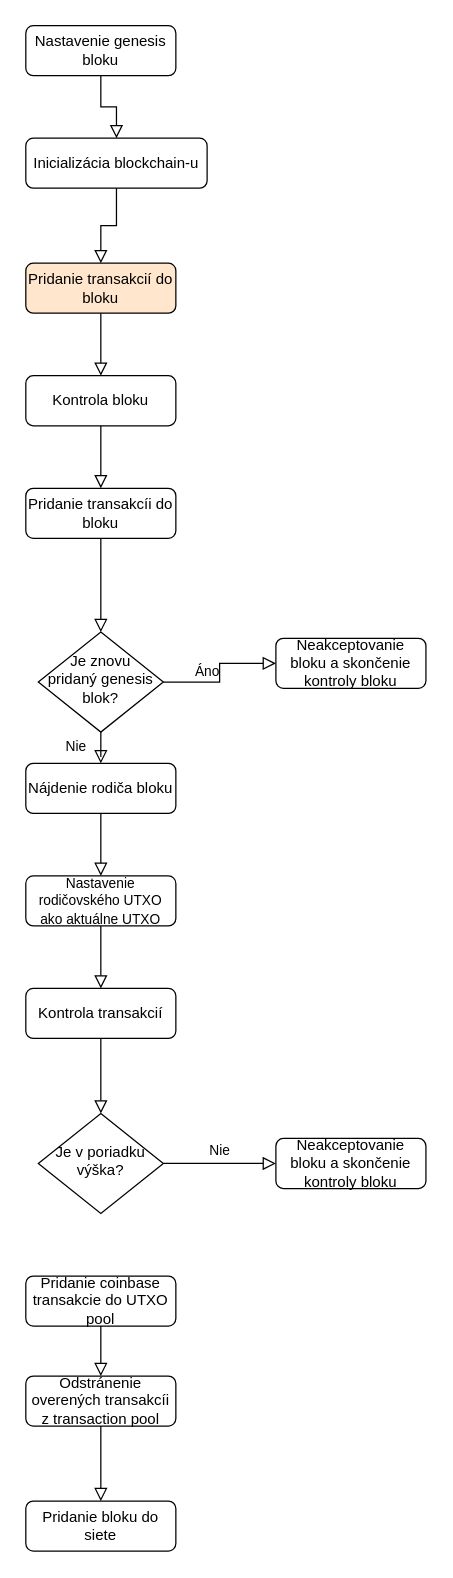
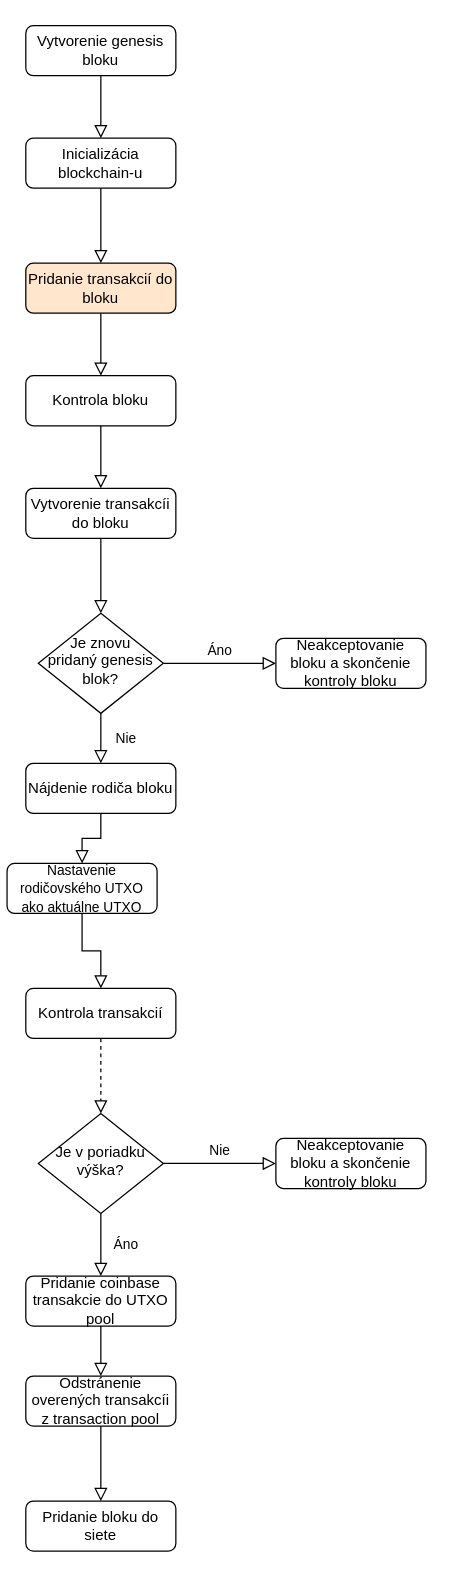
  <mxCell id="0" />
  <mxCell id="1" parent="0" />
- <mxCell id="2" value="Nastavenie genesis bloku" style="rounded=1;whiteSpace=wrap;html=1;fontSize=12;glass=0;strokeWidth=1;shadow=0;" vertex="1" parent="1"><mxGeometry x="20" y="20" width="120" height="40" as="geometry" /></mxCell>
+ <mxCell id="2" value="Vytvorenie genesis bloku" style="rounded=1;whiteSpace=wrap;html=1;fontSize=12;glass=0;strokeWidth=1;shadow=0;" vertex="1" parent="1"><mxGeometry x="20" y="20" width="120" height="40" as="geometry" /></mxCell>
  <mxCell id="3" value="" style="rounded=0;html=1;jettySize=auto;orthogonalLoop=1;fontSize=11;endArrow=block;endFill=0;endSize=8;strokeWidth=1;shadow=0;labelBackgroundColor=none;edgeStyle=orthogonalEdgeStyle;exitX=0.5;exitY=1;exitDx=0;exitDy=0;entryX=0.5;entryY=0;entryDx=0;entryDy=0;" edge="1" parent="1" source="2" target="4"><mxGeometry relative="1" as="geometry"><mxPoint x="79.7" y="100" as="sourcePoint" /><mxPoint x="80" y="100" as="targetPoint" /></mxGeometry></mxCell>
- <mxCell id="4" value="Inicializácia blockchain-u" style="rounded=1;whiteSpace=wrap;html=1;fontSize=12;glass=0;strokeWidth=1;shadow=0;" vertex="1" parent="1"><mxGeometry x="20" y="110" width="145" height="40" as="geometry" /></mxCell>
+ <mxCell id="4" value="Inicializácia blockchain-u" style="rounded=1;whiteSpace=wrap;html=1;fontSize=12;glass=0;strokeWidth=1;shadow=0;" vertex="1" parent="1"><mxGeometry x="20" y="110" width="120" height="40" as="geometry" /></mxCell>
  <mxCell id="5" value="Pridanie transakcií do bloku" style="rounded=1;whiteSpace=wrap;html=1;fontSize=12;glass=0;strokeWidth=1;shadow=0;fillColor=#ffe6cc;" vertex="1" parent="1"><mxGeometry x="20" y="210" width="120" height="40" as="geometry" /></mxCell>
  <mxCell id="6" value="" style="rounded=0;html=1;jettySize=auto;orthogonalLoop=1;fontSize=11;endArrow=block;endFill=0;endSize=8;strokeWidth=1;shadow=0;labelBackgroundColor=none;edgeStyle=orthogonalEdgeStyle;exitX=0.5;exitY=1;exitDx=0;exitDy=0;entryX=0.5;entryY=0;entryDx=0;entryDy=0;" edge="1" parent="1" source="5" target="7"><mxGeometry relative="1" as="geometry"><mxPoint x="79.7" y="290" as="sourcePoint" /><mxPoint x="80" y="290" as="targetPoint" /></mxGeometry></mxCell>
  <mxCell id="7" value="Kontrola bloku" style="rounded=1;whiteSpace=wrap;html=1;fontSize=12;glass=0;strokeWidth=1;shadow=0;" vertex="1" parent="1"><mxGeometry x="20" y="300" width="120" height="40" as="geometry" /></mxCell>
  <mxCell id="8" value="" style="rounded=0;html=1;jettySize=auto;orthogonalLoop=1;fontSize=11;endArrow=block;endFill=0;endSize=8;strokeWidth=1;shadow=0;labelBackgroundColor=none;edgeStyle=orthogonalEdgeStyle;exitX=0.5;exitY=1;exitDx=0;exitDy=0;" edge="1" parent="1" source="4" target="5"><mxGeometry relative="1" as="geometry"><mxPoint x="79.7" y="160" as="sourcePoint" /><mxPoint x="79.7" y="210" as="targetPoint" /></mxGeometry></mxCell>
  <mxCell id="9" value="" style="rounded=0;html=1;jettySize=auto;orthogonalLoop=1;fontSize=11;endArrow=block;endFill=0;endSize=8;strokeWidth=1;shadow=0;labelBackgroundColor=none;edgeStyle=orthogonalEdgeStyle;entryX=0.5;entryY=0;entryDx=0;entryDy=0;exitX=0.5;exitY=1;exitDx=0;exitDy=0;" edge="1" parent="1" target="10" source="7"><mxGeometry relative="1" as="geometry"><mxPoint x="80" y="350" as="sourcePoint" /><mxPoint x="80" y="370" as="targetPoint" /></mxGeometry></mxCell>
- <mxCell id="10" value="Pridanie transakcíi do bloku" style="rounded=1;whiteSpace=wrap;html=1;fontSize=12;glass=0;strokeWidth=1;shadow=0;" vertex="1" parent="1"><mxGeometry x="20" y="390" width="120" height="40" as="geometry" /></mxCell>
+ <mxCell id="10" value="Vytvorenie transakcíi do bloku" style="rounded=1;whiteSpace=wrap;html=1;fontSize=12;glass=0;strokeWidth=1;shadow=0;" vertex="1" parent="1"><mxGeometry x="20" y="390" width="120" height="40" as="geometry" /></mxCell>
  <mxCell id="11" value="" style="rounded=0;html=1;jettySize=auto;orthogonalLoop=1;fontSize=11;endArrow=block;endFill=0;endSize=8;strokeWidth=1;shadow=0;labelBackgroundColor=none;edgeStyle=orthogonalEdgeStyle;entryX=0.5;entryY=0;entryDx=0;entryDy=0;exitX=0.5;exitY=1;exitDx=0;exitDy=0;" edge="1" parent="1" target="14" source="10"><mxGeometry relative="1" as="geometry"><mxPoint x="80" y="460" as="sourcePoint" /><mxPoint x="80" y="484.5" as="targetPoint" /></mxGeometry></mxCell>
  <mxCell id="12" value="Nie" style="rounded=0;html=1;jettySize=auto;orthogonalLoop=1;fontSize=11;endArrow=block;endFill=0;endSize=8;strokeWidth=1;shadow=0;labelBackgroundColor=none;edgeStyle=orthogonalEdgeStyle;entryX=0.5;entryY=0;entryDx=0;entryDy=0;" edge="1" parent="1" source="14" target="15"><mxGeometry y="20" relative="1" as="geometry"><mxPoint as="offset" /><mxPoint x="80" y="610" as="targetPoint" /></mxGeometry></mxCell>
  <mxCell id="13" value="Áno" style="edgeStyle=orthogonalEdgeStyle;rounded=0;html=1;jettySize=auto;orthogonalLoop=1;fontSize=11;endArrow=block;endFill=0;endSize=8;strokeWidth=1;shadow=0;labelBackgroundColor=none;entryX=0;entryY=0.5;entryDx=0;entryDy=0;" edge="1" parent="1" source="14" target="30"><mxGeometry y="10" relative="1" as="geometry"><mxPoint as="offset" /><mxPoint x="180" y="530" as="targetPoint" /></mxGeometry></mxCell>
- <mxCell id="14" value="Je znovu pridaný genesis blok?" style="rhombus;whiteSpace=wrap;html=1;shadow=0;fontFamily=Helvetica;fontSize=12;align=center;strokeWidth=1;spacing=6;spacingTop=-4;" vertex="1" parent="1"><mxGeometry x="30" y="505" width="100" height="80" as="geometry" /></mxCell>
+ <mxCell id="14" value="Je znovu pridaný genesis blok?" style="rhombus;whiteSpace=wrap;html=1;shadow=0;fontFamily=Helvetica;fontSize=12;align=center;strokeWidth=1;spacing=6;spacingTop=-4;" vertex="1" parent="1"><mxGeometry x="30" y="490" width="100" height="80" as="geometry" /></mxCell>
  <mxCell id="15" value="Nájdenie rodiča bloku" style="rounded=1;whiteSpace=wrap;html=1;fontSize=12;glass=0;strokeWidth=1;shadow=0;" vertex="1" parent="1"><mxGeometry x="20" y="610" width="120" height="40" as="geometry" /></mxCell>
  <mxCell id="16" value="" style="rounded=0;html=1;jettySize=auto;orthogonalLoop=1;fontSize=11;endArrow=block;endFill=0;endSize=8;strokeWidth=1;shadow=0;labelBackgroundColor=none;edgeStyle=orthogonalEdgeStyle;entryX=0.5;entryY=0;entryDx=0;entryDy=0;exitX=0.5;exitY=1;exitDx=0;exitDy=0;" edge="1" parent="1" target="17" source="15"><mxGeometry relative="1" as="geometry"><mxPoint x="80" y="680" as="sourcePoint" /><mxPoint x="80" y="670" as="targetPoint" /></mxGeometry></mxCell>
- <mxCell id="17" value="&lt;font style=&quot;font-size: 11px&quot;&gt;Nastavenie rodičovského UTXO ako aktuálne UTXO&lt;/font&gt;" style="rounded=1;whiteSpace=wrap;html=1;fontSize=12;glass=0;strokeWidth=1;shadow=0;" vertex="1" parent="1"><mxGeometry x="20" y="700" width="120" height="40" as="geometry" /></mxCell>
+ <mxCell id="17" value="&lt;font style=&quot;font-size: 11px&quot;&gt;Nastavenie rodičovského UTXO ako aktuálne UTXO&lt;/font&gt;" style="rounded=1;whiteSpace=wrap;html=1;fontSize=12;glass=0;strokeWidth=1;shadow=0;" vertex="1" parent="1"><mxGeometry x="5" y="690" width="120" height="40" as="geometry" /></mxCell>
  <mxCell id="18" value="Kontrola transakcií" style="rounded=1;whiteSpace=wrap;html=1;fontSize=12;glass=0;strokeWidth=1;shadow=0;" vertex="1" parent="1"><mxGeometry x="20" y="790" width="120" height="40" as="geometry" /></mxCell>
  <mxCell id="19" value="" style="rounded=0;html=1;jettySize=auto;orthogonalLoop=1;fontSize=11;endArrow=block;endFill=0;endSize=8;strokeWidth=1;shadow=0;labelBackgroundColor=none;edgeStyle=orthogonalEdgeStyle;entryX=0.5;entryY=0;entryDx=0;entryDy=0;exitX=0.5;exitY=1;exitDx=0;exitDy=0;" edge="1" parent="1" source="17" target="18"><mxGeometry relative="1" as="geometry"><mxPoint x="-30" y="740" as="sourcePoint" /><mxPoint x="-30" y="790" as="targetPoint" /></mxGeometry></mxCell>
+ <mxCell id="20" value="Áno" style="rounded=0;html=1;jettySize=auto;orthogonalLoop=1;fontSize=11;endArrow=block;endFill=0;endSize=8;strokeWidth=1;shadow=0;labelBackgroundColor=none;edgeStyle=orthogonalEdgeStyle;entryX=0.5;entryY=0;entryDx=0;entryDy=0;" edge="1" parent="1" source="22" target="24"><mxGeometry y="20" relative="1" as="geometry"><mxPoint as="offset" /><mxPoint x="80" y="1010" as="targetPoint" /></mxGeometry></mxCell>
  <mxCell id="21" value="Nie" style="edgeStyle=orthogonalEdgeStyle;rounded=0;html=1;jettySize=auto;orthogonalLoop=1;fontSize=11;endArrow=block;endFill=0;endSize=8;strokeWidth=1;shadow=0;labelBackgroundColor=none;entryX=0;entryY=0.5;entryDx=0;entryDy=0;" edge="1" parent="1" source="22" target="29"><mxGeometry y="10" relative="1" as="geometry"><mxPoint as="offset" /><mxPoint x="180" y="930" as="targetPoint" /></mxGeometry></mxCell>
  <mxCell id="22" value="Je v poriadku výška?" style="rhombus;whiteSpace=wrap;html=1;shadow=0;fontFamily=Helvetica;fontSize=12;align=center;strokeWidth=1;spacing=6;spacingTop=-4;" vertex="1" parent="1"><mxGeometry x="30" y="890" width="100" height="80" as="geometry" /></mxCell>
- <mxCell id="23" value="" style="rounded=0;html=1;jettySize=auto;orthogonalLoop=1;fontSize=11;endArrow=block;endFill=0;endSize=8;strokeWidth=1;shadow=0;labelBackgroundColor=none;edgeStyle=orthogonalEdgeStyle;exitX=0.5;exitY=1;exitDx=0;exitDy=0;entryX=0.5;entryY=0;entryDx=0;entryDy=0;" edge="1" parent="1" source="18" target="22"><mxGeometry relative="1" as="geometry"><mxPoint x="-80" y="860" as="sourcePoint" /><mxPoint x="20" y="890" as="targetPoint" /></mxGeometry></mxCell>
+ <mxCell id="23" value="" style="rounded=0;html=1;jettySize=auto;orthogonalLoop=1;fontSize=11;endArrow=block;endFill=0;endSize=8;strokeWidth=1;shadow=0;labelBackgroundColor=none;edgeStyle=orthogonalEdgeStyle;exitX=0.5;exitY=1;exitDx=0;exitDy=0;entryX=0.5;entryY=0;entryDx=0;entryDy=0;dashed=1;" edge="1" parent="1" source="18" target="22"><mxGeometry relative="1" as="geometry"><mxPoint x="-80" y="860" as="sourcePoint" /><mxPoint x="20" y="890" as="targetPoint" /></mxGeometry></mxCell>
  <mxCell id="24" value="Pridanie coinbase transakcie do UTXO pool" style="rounded=1;whiteSpace=wrap;html=1;fontSize=12;glass=0;strokeWidth=1;shadow=0;" vertex="1" parent="1"><mxGeometry x="20" y="1020" width="120" height="40" as="geometry" /></mxCell>
  <mxCell id="25" value="" style="rounded=0;html=1;jettySize=auto;orthogonalLoop=1;fontSize=11;endArrow=block;endFill=0;endSize=8;strokeWidth=1;shadow=0;labelBackgroundColor=none;edgeStyle=orthogonalEdgeStyle;entryX=0.5;entryY=0;entryDx=0;entryDy=0;exitX=0.5;exitY=1;exitDx=0;exitDy=0;" edge="1" parent="1" target="26" source="24"><mxGeometry y="20" relative="1" as="geometry"><mxPoint as="offset" /><mxPoint x="80" y="1120" as="targetPoint" /><mxPoint x="80" y="1080" as="sourcePoint" /></mxGeometry></mxCell>
  <mxCell id="26" value="Odstránenie overených transakcíi z transaction pool" style="rounded=1;whiteSpace=wrap;html=1;fontSize=12;glass=0;strokeWidth=1;shadow=0;" vertex="1" parent="1"><mxGeometry x="20" y="1100" width="120" height="40" as="geometry" /></mxCell>
  <mxCell id="27" value="" style="rounded=0;html=1;jettySize=auto;orthogonalLoop=1;fontSize=11;endArrow=block;endFill=0;endSize=8;strokeWidth=1;shadow=0;labelBackgroundColor=none;edgeStyle=orthogonalEdgeStyle;entryX=0.5;entryY=0;entryDx=0;entryDy=0;exitX=0.5;exitY=1;exitDx=0;exitDy=0;" edge="1" parent="1" target="28" source="26"><mxGeometry y="20" relative="1" as="geometry"><mxPoint as="offset" /><mxPoint x="80" y="1280" as="targetPoint" /><mxPoint x="80" y="1180" as="sourcePoint" /></mxGeometry></mxCell>
  <mxCell id="28" value="Pridanie bloku do siete" style="rounded=1;whiteSpace=wrap;html=1;fontSize=12;glass=0;strokeWidth=1;shadow=0;" vertex="1" parent="1"><mxGeometry x="20" y="1200" width="120" height="40" as="geometry" /></mxCell>
  <mxCell id="29" value="Neakceptovanie bloku a skončenie kontroly bloku" style="rounded=1;whiteSpace=wrap;html=1;fontSize=12;glass=0;strokeWidth=1;shadow=0;" vertex="1" parent="1"><mxGeometry x="220" y="910" width="120" height="40" as="geometry" /></mxCell>
  <mxCell id="30" value="Neakceptovanie bloku a skončenie kontroly bloku" style="rounded=1;whiteSpace=wrap;html=1;fontSize=12;glass=0;strokeWidth=1;shadow=0;" vertex="1" parent="1"><mxGeometry x="220" y="510" width="120" height="40" as="geometry" /></mxCell>
